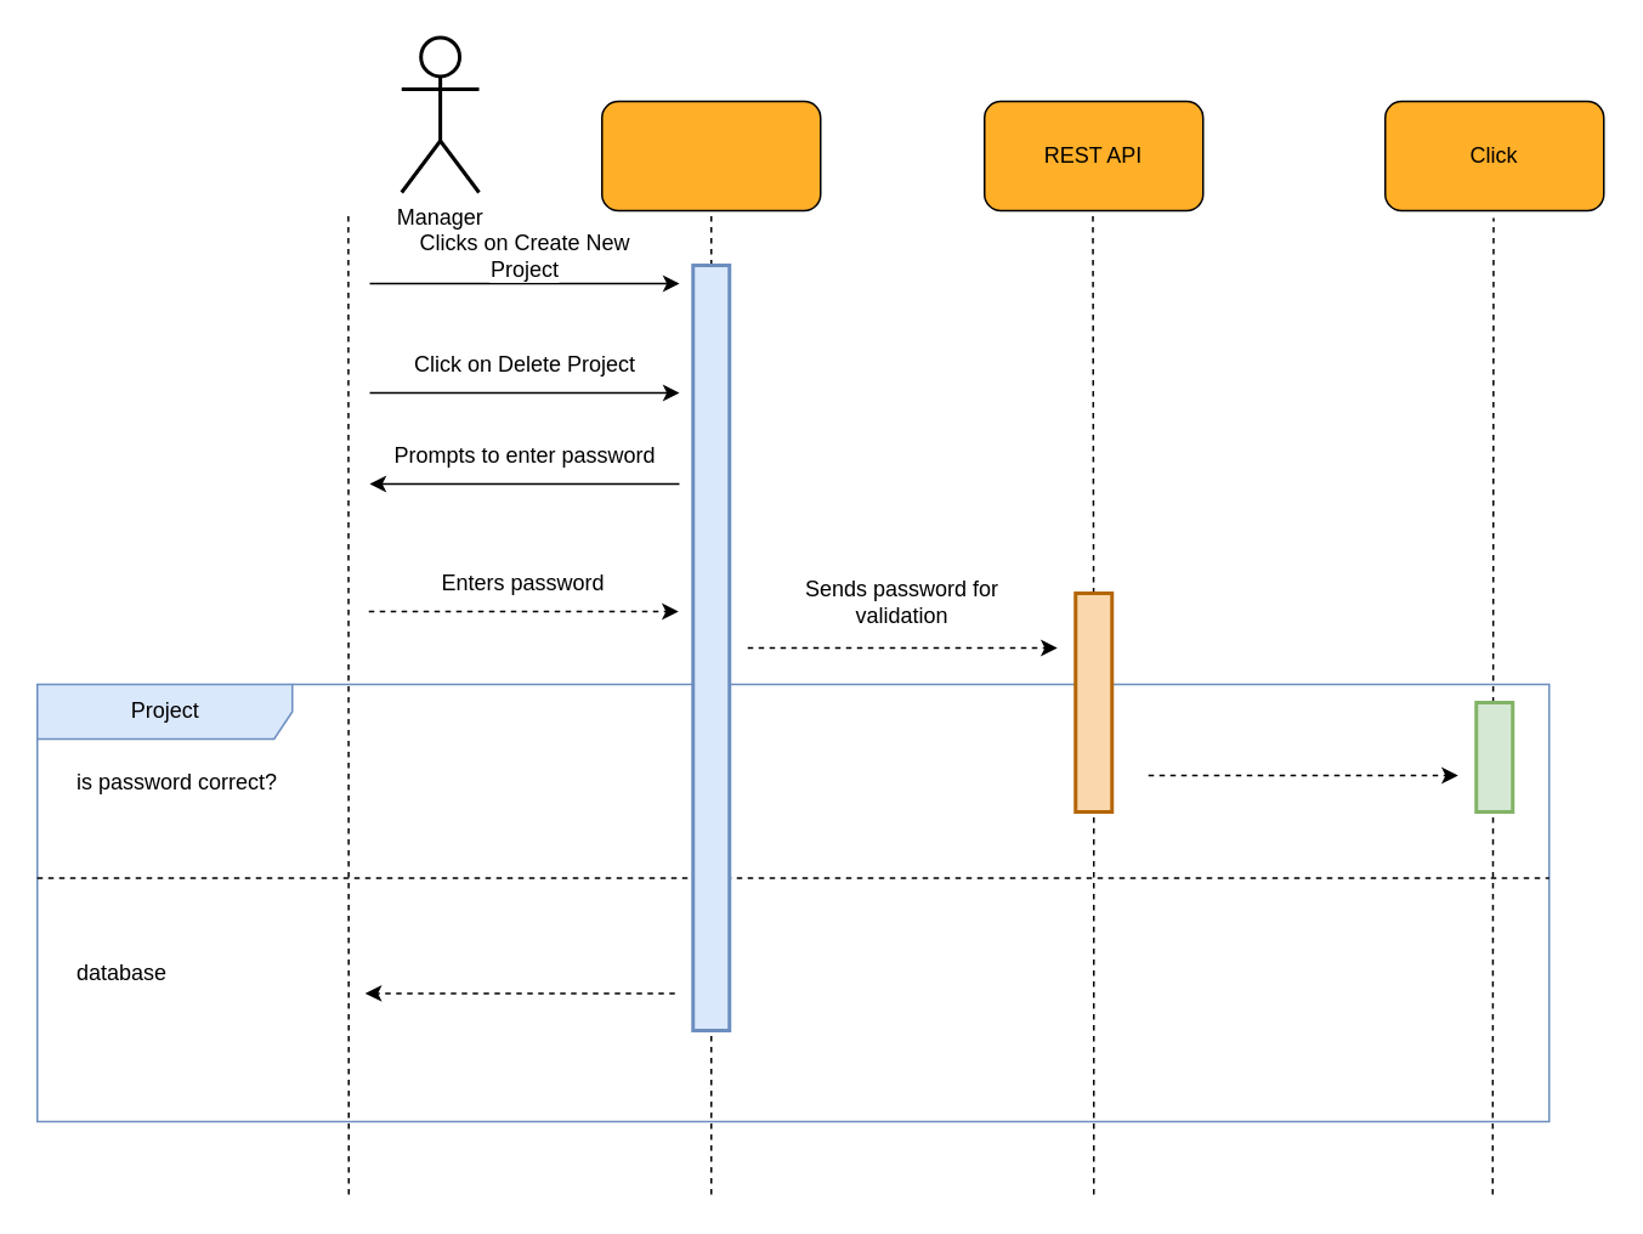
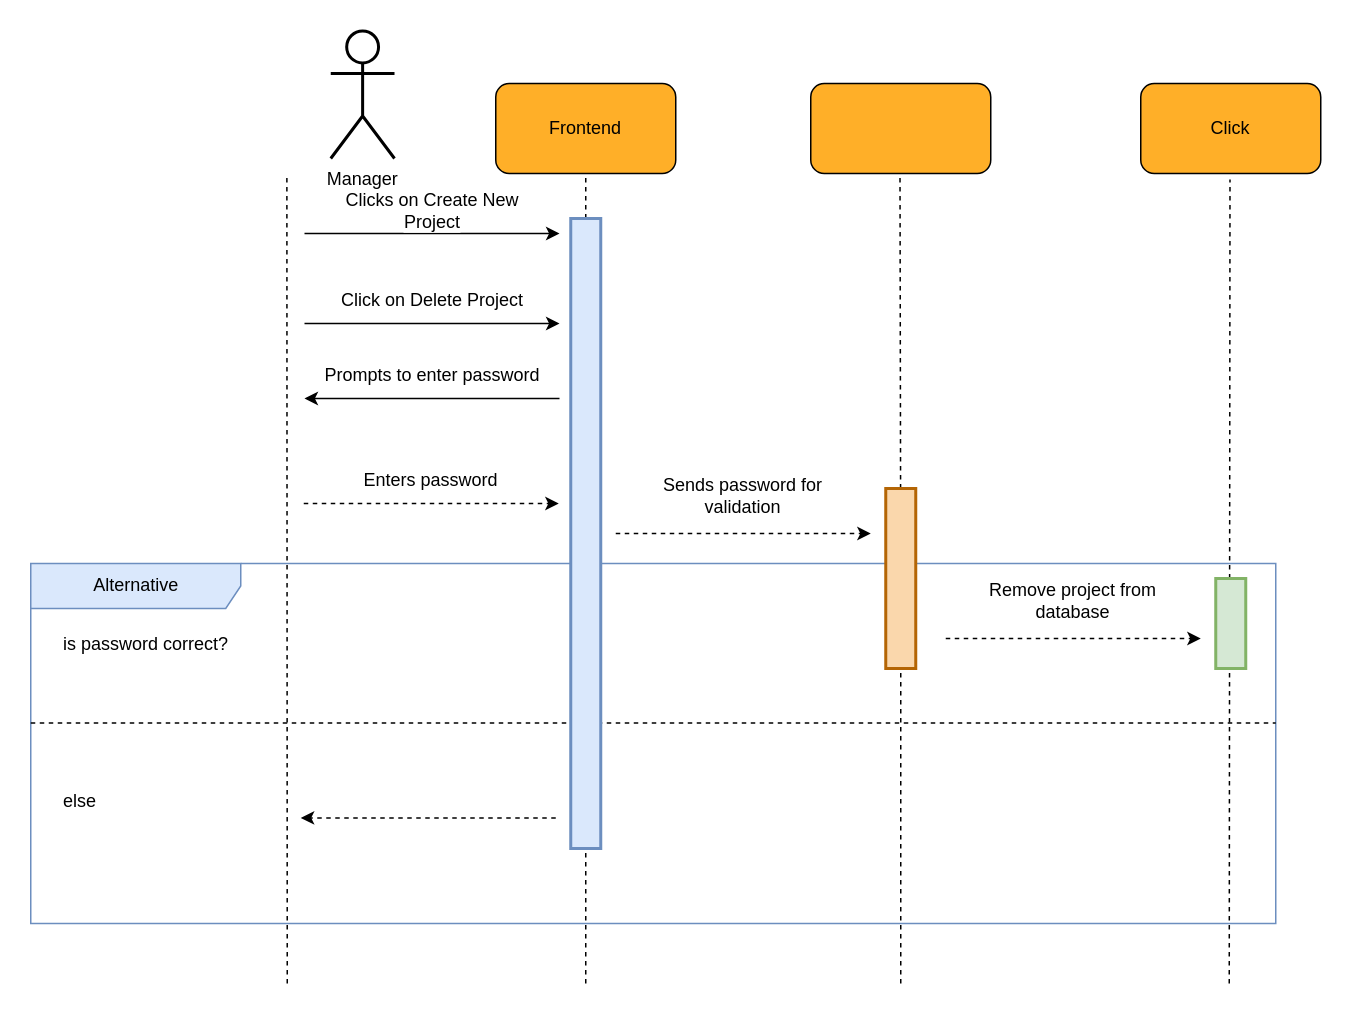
  <mxCell id="0" />
  <mxCell id="1" parent="0" />
- <mxCell id="2" value="Project" style="shape=umlFrame;tabWidth=110;tabHeight=30;tabPosition=left;html=1;boundedLbl=1;labelInHeader=1;width=140;height=30;fillColor=#dae8fc;fontSize=12;strokeWidth=1;strokeColor=#6c8ebf;" parent="1" vertex="1"><mxGeometry x="20" y="375" width="830" height="240" as="geometry" /></mxCell>
+ <mxCell id="2" value="Alternative" style="shape=umlFrame;tabWidth=110;tabHeight=30;tabPosition=left;html=1;boundedLbl=1;labelInHeader=1;width=140;height=30;fillColor=#dae8fc;fontSize=12;strokeWidth=1;strokeColor=#6c8ebf;" parent="1" vertex="1"><mxGeometry x="20" y="375" width="830" height="240" as="geometry" /></mxCell>
  <mxCell id="3" value="is password correct?" style="text;fillColor=none;fontSize=12;" parent="2" vertex="1"><mxGeometry width="100" height="20" relative="1" as="geometry"><mxPoint x="20" y="40" as="offset" /></mxGeometry></mxCell>
- <mxCell id="4" value="database" style="line;strokeWidth=1;dashed=1;labelPosition=center;verticalLabelPosition=bottom;align=left;verticalAlign=top;spacingLeft=20;spacingTop=15;fillColor=none;fontSize=12;" parent="2" vertex="1"><mxGeometry y="83.077" width="830" height="46.523" as="geometry" /></mxCell>
+ <mxCell id="4" value="else" style="line;strokeWidth=1;dashed=1;labelPosition=center;verticalLabelPosition=bottom;align=left;verticalAlign=top;spacingLeft=20;spacingTop=15;fillColor=none;fontSize=12;" parent="2" vertex="1"><mxGeometry y="83.077" width="830" height="46.523" as="geometry" /></mxCell>
  <mxCell id="5" value="" style="endArrow=classic;html=1;rounded=0;strokeWidth=1;jumpSize=6;fontSize=12;dashed=1;" parent="2" edge="1"><mxGeometry width="50" height="50" relative="1" as="geometry"><mxPoint x="610" y="50.0" as="sourcePoint" /><mxPoint x="780" y="50.0" as="targetPoint" /></mxGeometry></mxCell>
+ <mxCell id="6" value="&lt;span style=&quot;background-color: rgb(255 , 255 , 255)&quot;&gt;Remove project from database&lt;/span&gt;" style="text;html=1;strokeColor=none;fillColor=none;align=center;verticalAlign=middle;whiteSpace=wrap;rounded=0;fontSize=12;" parent="2" vertex="1"><mxGeometry x="620" y="10" width="150" height="30" as="geometry" /></mxCell>
  <mxCell id="7" value="" style="endArrow=classic;html=1;rounded=0;strokeWidth=1;jumpSize=6;fontSize=12;dashed=1;" parent="2" edge="1"><mxGeometry width="50" height="50" relative="1" as="geometry"><mxPoint x="350" y="169.6" as="sourcePoint" /><mxPoint x="180" y="169.6" as="targetPoint" /></mxGeometry></mxCell>
  <mxCell id="8" value="" style="group;fontSize=12;" parent="1" vertex="1" connectable="0"><mxGeometry x="330" y="55" width="120" height="60" as="geometry" /></mxCell>
  <mxCell id="9" value="" style="rounded=1;whiteSpace=wrap;html=1;fillColor=#FFAF28;fontSize=12;" parent="8" vertex="1"><mxGeometry width="120" height="60" as="geometry" /></mxCell>
+ <mxCell id="10" value="&lt;font style=&quot;font-size: 12px;&quot;&gt;Frontend&lt;/font&gt;" style="text;html=1;strokeColor=none;fillColor=none;align=center;verticalAlign=middle;whiteSpace=wrap;rounded=0;fontSize=12;" parent="8" vertex="1"><mxGeometry x="30" y="15" width="60" height="30" as="geometry" /></mxCell>
  <mxCell id="11" value="" style="group;fontSize=12;" parent="1" vertex="1" connectable="0"><mxGeometry x="540" y="55" width="120" height="60" as="geometry" /></mxCell>
  <mxCell id="12" value="" style="rounded=1;whiteSpace=wrap;html=1;fillColor=#FFAF28;fontSize=12;" parent="11" vertex="1"><mxGeometry width="120" height="60" as="geometry" /></mxCell>
- <mxCell id="13" value="&lt;font style=&quot;font-size: 12px;&quot;&gt;REST API&lt;/font&gt;" style="text;html=1;strokeColor=none;fillColor=none;align=center;verticalAlign=middle;whiteSpace=wrap;rounded=0;fontSize=12;" parent="11" vertex="1"><mxGeometry x="30" y="15" width="60" height="30" as="geometry" /></mxCell>
  <mxCell id="14" value="" style="endArrow=none;dashed=1;html=1;rounded=0;entryX=0.5;entryY=1;entryDx=0;entryDy=0;jumpSize=6;strokeWidth=1;fontSize=12;" parent="1" target="9" edge="1"><mxGeometry width="50" height="50" relative="1" as="geometry"><mxPoint x="390" y="655" as="sourcePoint" /><mxPoint x="540" y="165" as="targetPoint" /></mxGeometry></mxCell>
  <mxCell id="15" value="" style="endArrow=none;dashed=1;html=1;rounded=0;entryX=0.5;entryY=1;entryDx=0;entryDy=0;jumpSize=6;strokeWidth=1;startArrow=none;fontSize=12;" parent="1" source="21" edge="1"><mxGeometry width="50" height="50" relative="1" as="geometry"><mxPoint x="599.5" y="497" as="sourcePoint" /><mxPoint x="599.5" y="115" as="targetPoint" /></mxGeometry></mxCell>
  <mxCell id="16" value="Manager" style="shape=umlActor;verticalLabelPosition=bottom;verticalAlign=top;html=1;outlineConnect=0;rounded=1;strokeWidth=2;fontSize=12;" parent="1" vertex="1"><mxGeometry x="220" y="20" width="42.5" height="85" as="geometry" /></mxCell>
  <mxCell id="17" value="" style="endArrow=none;dashed=1;html=1;rounded=0;entryX=0.5;entryY=1;entryDx=0;entryDy=0;jumpSize=6;strokeWidth=1;fontSize=12;" parent="1" edge="1"><mxGeometry width="50" height="50" relative="1" as="geometry"><mxPoint x="191" y="655" as="sourcePoint" /><mxPoint x="190.75" y="115" as="targetPoint" /></mxGeometry></mxCell>
  <mxCell id="18" value="" style="endArrow=classic;html=1;rounded=0;strokeWidth=1;jumpSize=6;fontSize=12;" parent="1" edge="1"><mxGeometry width="50" height="50" relative="1" as="geometry"><mxPoint x="202.5" y="155" as="sourcePoint" /><mxPoint x="372.5" y="155" as="targetPoint" /></mxGeometry></mxCell>
  <mxCell id="19" value="&lt;span style=&quot;background-color: rgb(255 , 255 , 255) ; font-size: 12px&quot;&gt;Clicks on Create New Project&lt;/span&gt;" style="text;html=1;strokeColor=none;fillColor=none;align=center;verticalAlign=middle;whiteSpace=wrap;rounded=0;fontSize=12;" parent="1" vertex="1"><mxGeometry x="212.5" y="125" width="150" height="30" as="geometry" /></mxCell>
  <mxCell id="20" value="" style="rounded=0;whiteSpace=wrap;html=1;fontSize=12;strokeWidth=2;fillColor=#dae8fc;strokeColor=#6c8ebf;" parent="1" vertex="1"><mxGeometry x="380" y="145" width="20" height="420" as="geometry" /></mxCell>
  <mxCell id="21" value="" style="rounded=0;whiteSpace=wrap;html=1;fontSize=12;strokeWidth=2;fillColor=#fad7ac;strokeColor=#b46504;" parent="1" vertex="1"><mxGeometry x="590" y="325" width="20" height="120" as="geometry" /></mxCell>
  <mxCell id="22" value="" style="endArrow=none;dashed=1;html=1;rounded=0;entryX=0.5;entryY=1;entryDx=0;entryDy=0;jumpSize=6;strokeWidth=1;fontSize=12;" parent="1" target="21" edge="1"><mxGeometry width="50" height="50" relative="1" as="geometry"><mxPoint x="600" y="655" as="sourcePoint" /><mxPoint x="599.5" y="115" as="targetPoint" /></mxGeometry></mxCell>
  <mxCell id="23" value="" style="group;fontSize=12;" parent="1" vertex="1" connectable="0"><mxGeometry x="760" y="55" width="120" height="60" as="geometry" /></mxCell>
  <mxCell id="24" value="" style="rounded=1;whiteSpace=wrap;html=1;fillColor=#FFAF28;fontSize=12;" parent="23" vertex="1"><mxGeometry width="120" height="60" as="geometry" /></mxCell>
  <mxCell id="25" value="&lt;font style=&quot;font-size: 12px&quot;&gt;Click&lt;/font&gt;" style="text;html=1;strokeColor=none;fillColor=none;align=center;verticalAlign=middle;whiteSpace=wrap;rounded=0;fontSize=12;" parent="23" vertex="1"><mxGeometry x="30" y="15" width="60" height="30" as="geometry" /></mxCell>
  <mxCell id="26" value="" style="endArrow=none;dashed=1;html=1;rounded=0;entryX=0.5;entryY=1;entryDx=0;entryDy=0;jumpSize=6;strokeWidth=1;fontSize=12;startArrow=none;" parent="1" edge="1"><mxGeometry width="50" height="50" relative="1" as="geometry"><mxPoint x="819" y="655" as="sourcePoint" /><mxPoint x="819.5" y="119" as="targetPoint" /></mxGeometry></mxCell>
  <mxCell id="27" value="" style="endArrow=classic;html=1;rounded=0;strokeWidth=1;jumpSize=6;fontSize=12;" parent="1" edge="1"><mxGeometry width="50" height="50" relative="1" as="geometry"><mxPoint x="202.5" y="215" as="sourcePoint" /><mxPoint x="372.5" y="215" as="targetPoint" /></mxGeometry></mxCell>
  <mxCell id="28" value="&lt;span style=&quot;background-color: rgb(255 , 255 , 255)&quot;&gt;Click on Delete Project&lt;/span&gt;" style="text;html=1;strokeColor=none;fillColor=none;align=center;verticalAlign=middle;whiteSpace=wrap;rounded=0;fontSize=12;" parent="1" vertex="1"><mxGeometry x="212.5" y="185" width="150" height="30" as="geometry" /></mxCell>
  <mxCell id="29" value="" style="endArrow=classic;html=1;rounded=0;strokeWidth=1;jumpSize=6;fontSize=12;" parent="1" edge="1"><mxGeometry width="50" height="50" relative="1" as="geometry"><mxPoint x="372.5" y="265" as="sourcePoint" /><mxPoint x="202.5" y="265" as="targetPoint" /></mxGeometry></mxCell>
  <mxCell id="30" value="&lt;span style=&quot;background-color: rgb(255 , 255 , 255)&quot;&gt;Prompts to enter password&lt;/span&gt;" style="text;html=1;strokeColor=none;fillColor=none;align=center;verticalAlign=middle;whiteSpace=wrap;rounded=0;fontSize=12;" parent="1" vertex="1"><mxGeometry x="212.5" y="235" width="150" height="30" as="geometry" /></mxCell>
  <mxCell id="31" value="" style="endArrow=classic;html=1;rounded=0;strokeWidth=1;jumpSize=6;fontSize=12;dashed=1;" parent="1" edge="1"><mxGeometry width="50" height="50" relative="1" as="geometry"><mxPoint x="410" y="355" as="sourcePoint" /><mxPoint x="580" y="355" as="targetPoint" /></mxGeometry></mxCell>
  <mxCell id="32" value="&lt;span style=&quot;background-color: rgb(255 , 255 , 255)&quot;&gt;Sends password for validation&lt;/span&gt;" style="text;html=1;strokeColor=none;fillColor=none;align=center;verticalAlign=middle;whiteSpace=wrap;rounded=0;fontSize=12;" parent="1" vertex="1"><mxGeometry x="420" y="315" width="150" height="30" as="geometry" /></mxCell>
  <mxCell id="33" value="" style="rounded=0;whiteSpace=wrap;html=1;fontSize=12;strokeWidth=2;fillColor=#d5e8d4;strokeColor=#82b366;" parent="1" vertex="1"><mxGeometry x="810" y="385" width="20" height="60" as="geometry" /></mxCell>
  <mxCell id="34" value="" style="endArrow=classic;html=1;rounded=0;dashed=1;" edge="1" parent="1"><mxGeometry width="50" height="50" relative="1" as="geometry"><mxPoint x="202" y="335" as="sourcePoint" /><mxPoint x="372" y="335" as="targetPoint" /></mxGeometry></mxCell>
  <mxCell id="35" value="Enters password" style="text;html=1;strokeColor=none;fillColor=none;align=center;verticalAlign=middle;whiteSpace=wrap;rounded=0;" vertex="1" parent="1"><mxGeometry x="212" y="305" width="150" height="30" as="geometry" /></mxCell>
